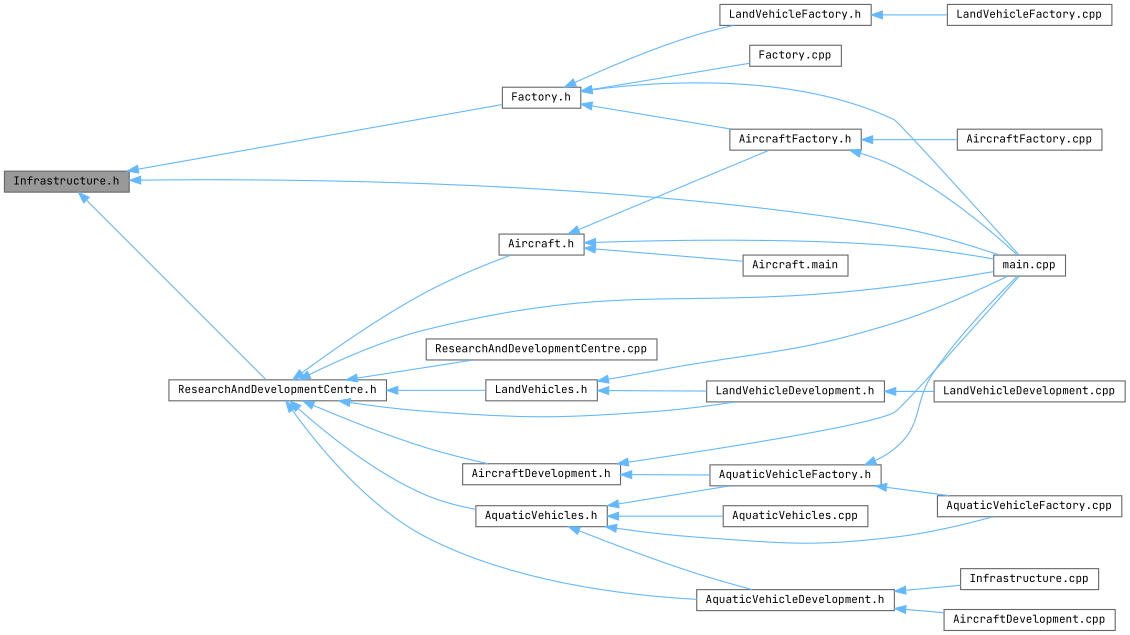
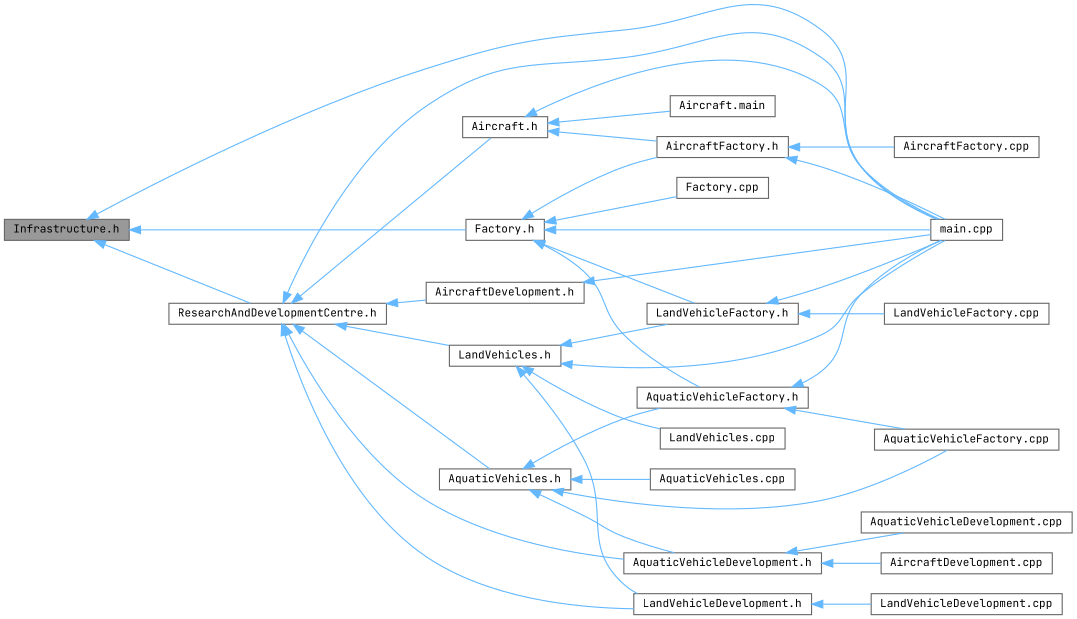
  digraph {
    fontname="JetBrains Mono"
    rankdir=LR
    node [color=grey40 fillcolor=white fontname="JetBrains Mono" fontsize=10 shape=box style=filled]
    edge [color=steelblue1 dir=back fontname="JetBrains Mono" fontsize=10 labelfontname=Helvetica labelfontsize=10 style=solid]
    n1 [color=gray40 fillcolor=grey60 fontcolor=black height=0.2 label="Infrastructure.h" width=0.4]
    n2 [height=0.2 label="Factory.h" width=0.4]
    n3 [height=0.2 label="main.cpp" width=0.4]
    n4 [height=0.2 label="ResearchAndDevelopmentCentre.h" width=0.4]
    n5 [height=0.2 label="AircraftFactory.h" width=0.4]
    n6 [height=0.2 label="AquaticVehicleFactory.h" width=0.4]
    n7 [height=0.2 label="Factory.cpp" width=0.4]
    n8 [height=0.2 label="LandVehicleFactory.h" width=0.4]
    n9 [height=0.2 label="Aircraft.h" width=0.4]
    n10 [height=0.2 label="AircraftDevelopment.h" width=0.4]
    n11 [height=0.2 label="AquaticVehicleDevelopment.h" width=0.4]
    n12 [height=0.2 label="AquaticVehicles.h" width=0.4]
    n13 [height=0.2 label="LandVehicleDevelopment.h" width=0.4]
    n14 [height=0.2 label="LandVehicles.h" width=0.4]
-   n15 [height=0.2 label="ResearchAndDevelopmentCentre.cpp" width=0.4]
    n16 [height=0.2 label="AircraftFactory.cpp" width=0.4]
    n17 [height=0.2 label="AquaticVehicleFactory.cpp" width=0.4]
    n18 [height=0.2 label="LandVehicleFactory.cpp" width=0.4]
    n19 [height=0.2 label="Aircraft.main" width=0.4]
    n20 [height=0.2 label="AircraftDevelopment.cpp" width=0.4]
-   n21 [height=0.2 label="Infrastructure.cpp" width=0.4]
+   n21 [height=0.2 label="AquaticVehicleDevelopment.cpp" width=0.4]
    n22 [height=0.2 label="AquaticVehicles.cpp" width=0.4]
    n23 [height=0.2 label="LandVehicleDevelopment.cpp" width=0.4]
+   n24 [height=0.2 label="LandVehicles.cpp" width=0.4]
    n1 -> n2
    n1 -> n3
    n1 -> n4
    n2 -> n3
    n2 -> n5
-   n10 -> n6
+   n2 -> n6
    n2 -> n7
    n2 -> n8
    n4 -> n3
    n4 -> n9
    n4 -> n10
    n4 -> n11
    n4 -> n12
    n4 -> n13
    n4 -> n14
-   n4 -> n15
    n5 -> n3
    n5 -> n16
    n6 -> n3
    n6 -> n17
+   n8 -> n3
    n8 -> n18
    n9 -> n3
    n9 -> n5
    n9 -> n19
    n10 -> n3
    n11 -> n20
    n11 -> n21
    n12 -> n6
    n12 -> n11
    n12 -> n17
    n12 -> n22
    n13 -> n23
    n14 -> n3
+   n14 -> n8
    n14 -> n13
+   n14 -> n24
  }
